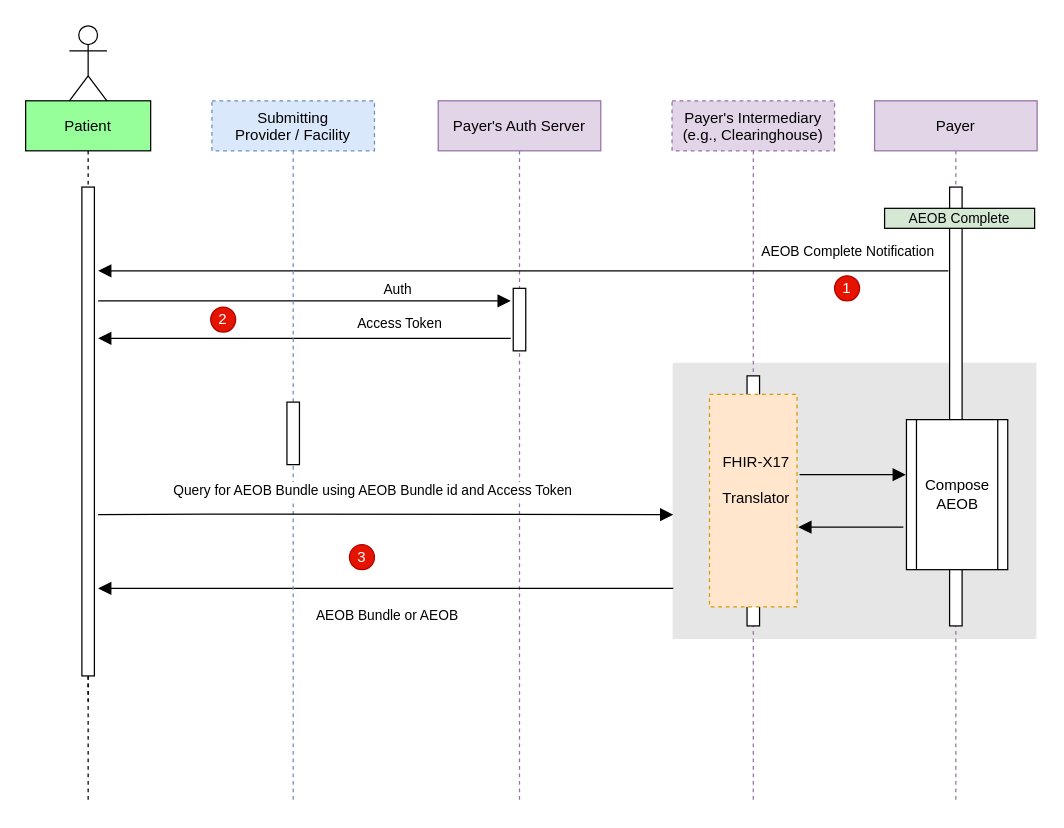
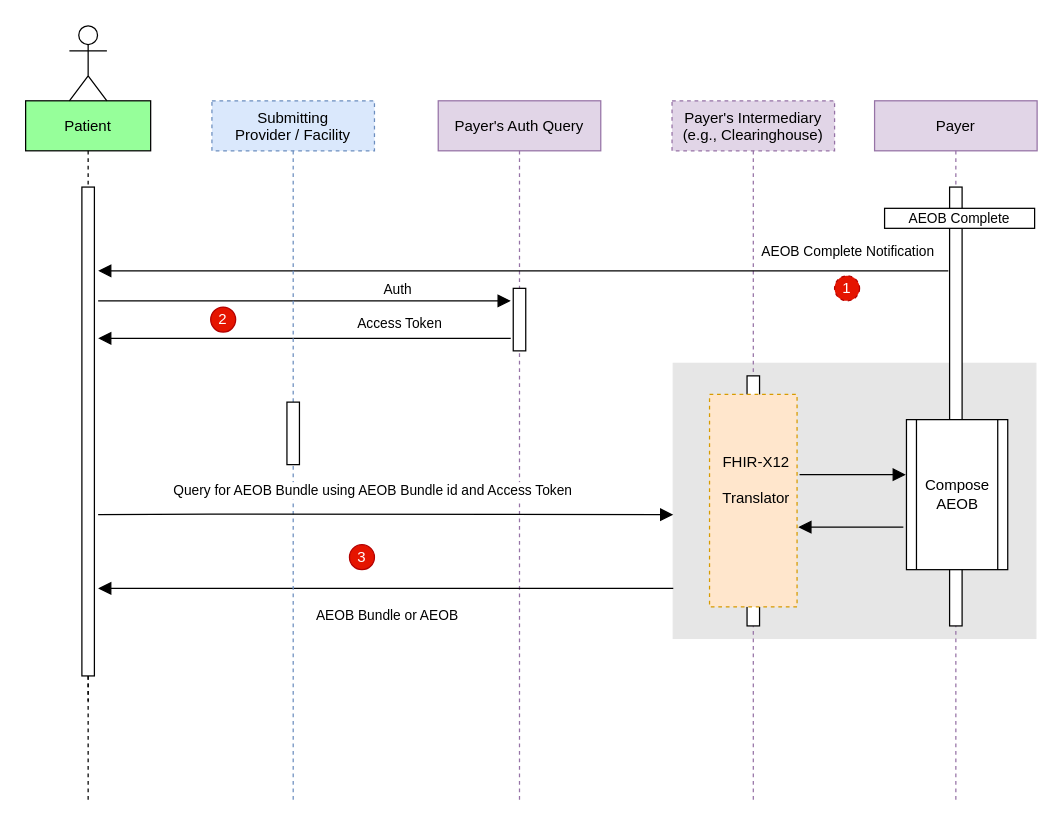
  <mxCell id="0" />
  <mxCell id="1" parent="0" />
  <mxCell id="2" value="Patient" style="shape=umlLifeline;perimeter=lifelinePerimeter;container=1;collapsible=0;recursiveResize=0;rounded=0;shadow=0;strokeWidth=1;fillColor=#96FF9A;" parent="1" vertex="1" treatAsSingle="0"><mxGeometry x="20" y="80" width="100" height="480" as="geometry" /></mxCell>
  <mxCell id="3" value="" style="points=[];perimeter=orthogonalPerimeter;rounded=0;shadow=0;strokeWidth=1;" parent="2" vertex="1"><mxGeometry x="45" y="69" width="10" height="391" as="geometry" /></mxCell>
- <mxCell id="4" value="Payer's Auth Server" style="shape=umlLifeline;perimeter=lifelinePerimeter;container=1;collapsible=0;recursiveResize=0;rounded=0;shadow=0;strokeWidth=1;fillColor=#e1d5e7;strokeColor=#9673a6;" parent="1" vertex="1" treatAsSingle="0"><mxGeometry x="350" y="80" width="130" height="560" as="geometry" /></mxCell>
+ <mxCell id="4" value="Payer's Auth Query" style="shape=umlLifeline;perimeter=lifelinePerimeter;container=1;collapsible=0;recursiveResize=0;rounded=0;shadow=0;strokeWidth=1;fillColor=#e1d5e7;strokeColor=#9673a6;" parent="1" vertex="1" treatAsSingle="0"><mxGeometry x="350" y="80" width="130" height="560" as="geometry" /></mxCell>
  <mxCell id="5" value="" style="points=[];perimeter=orthogonalPerimeter;rounded=0;shadow=0;strokeWidth=1;" parent="4" vertex="1"><mxGeometry x="60" y="150" width="10" height="50" as="geometry" /></mxCell>
  <mxCell id="6" value="" style="shape=umlActor;verticalLabelPosition=bottom;verticalAlign=top;html=1;outlineConnect=0;" parent="1" vertex="1"><mxGeometry x="55" y="20" width="30" height="60" as="geometry" /></mxCell>
  <mxCell id="7" style="edgeStyle=orthogonalEdgeStyle;rounded=0;orthogonalLoop=1;jettySize=auto;html=1;dashed=1;endArrow=none;endFill=0;" parent="1" source="3" edge="1"><mxGeometry relative="1" as="geometry"><mxPoint x="70" y="640" as="targetPoint" /></mxGeometry></mxCell>
- <mxCell id="8" value="1" style="ellipse;whiteSpace=wrap;html=1;aspect=fixed;fillColor=#e51400;strokeColor=#B20000;fontColor=#ffffff;" parent="1" vertex="1"><mxGeometry x="667" y="220" width="20" height="20" as="geometry" /></mxCell>
+ <mxCell id="8" value="1" style="ellipse;whiteSpace=wrap;html=1;aspect=fixed;fillColor=#e51400;strokeColor=#B20000;fontColor=#ffffff;dashed=1;" parent="1" vertex="1"><mxGeometry x="667" y="220" width="20" height="20" as="geometry" /></mxCell>
  <mxCell id="9" value="2" style="ellipse;whiteSpace=wrap;html=1;aspect=fixed;fillColor=#e51400;strokeColor=#B20000;fontColor=#ffffff;" parent="1" vertex="1"><mxGeometry x="168" y="245" width="20" height="20" as="geometry" /></mxCell>
  <mxCell id="10" value="" style="points=[];perimeter=orthogonalPerimeter;rounded=0;shadow=0;strokeWidth=1;fillColor=#E6E6E6;strokeColor=#E6E6E6;" parent="1" vertex="1"><mxGeometry x="538" y="290" width="290" height="220" as="geometry" /></mxCell>
  <mxCell id="11" value="Payer's Intermediary&#10;(e.g., Clearinghouse)" style="shape=umlLifeline;perimeter=lifelinePerimeter;container=1;collapsible=0;recursiveResize=0;rounded=0;shadow=0;strokeWidth=1;fillColor=#e1d5e7;strokeColor=#9673a6;dashed=1;" parent="1" vertex="1" treatAsSingle="0"><mxGeometry x="537" y="80" width="130" height="560" as="geometry" /></mxCell>
  <mxCell id="12" value="" style="points=[];perimeter=orthogonalPerimeter;rounded=0;shadow=0;strokeWidth=1;" parent="11" vertex="1"><mxGeometry x="60" y="220" width="10" height="200" as="geometry" /></mxCell>
  <mxCell id="13" value="Payer" style="shape=umlLifeline;perimeter=lifelinePerimeter;container=1;collapsible=0;recursiveResize=0;rounded=0;shadow=0;strokeWidth=1;fillColor=#e1d5e7;strokeColor=#9673a6;" parent="1" vertex="1" treatAsSingle="0"><mxGeometry x="699" y="80" width="130" height="560" as="geometry" /></mxCell>
  <mxCell id="14" value="" style="points=[];perimeter=orthogonalPerimeter;rounded=0;shadow=0;strokeWidth=1;" parent="13" vertex="1"><mxGeometry x="60" y="69" width="10" height="351" as="geometry" /></mxCell>
  <mxCell id="15" value="" style="group" parent="1" vertex="1" connectable="0"><mxGeometry x="569" y="318" width="70" height="170" as="geometry" /></mxCell>
  <mxCell id="16" value="" style="rounded=0;whiteSpace=wrap;html=1;fillColor=#ffe6cc;strokeColor=#d79b00;dashed=1;" parent="15" vertex="1"><mxGeometry x="-2" y="-3.188" width="70" height="170" as="geometry" /></mxCell>
- <mxCell id="17" value="&lt;font style=&quot;font-size: 12px ; font-weight: normal&quot;&gt;FHIR-X17&lt;br&gt;Translator&lt;/font&gt;" style="text;strokeColor=none;fillColor=none;html=1;fontSize=24;fontStyle=1;verticalAlign=middle;align=center;" parent="15" vertex="1"><mxGeometry y="32.229" width="70" height="56.667" as="geometry" /></mxCell>
+ <mxCell id="17" value="&lt;font style=&quot;font-size: 12px ; font-weight: normal&quot;&gt;FHIR-X12&lt;br&gt;Translator&lt;/font&gt;" style="text;strokeColor=none;fillColor=none;html=1;fontSize=24;fontStyle=1;verticalAlign=middle;align=center;" parent="15" vertex="1"><mxGeometry y="32.229" width="70" height="56.667" as="geometry" /></mxCell>
  <mxCell id="18" value="Compose AEOB" style="shape=process;whiteSpace=wrap;html=1;backgroundOutline=1;" parent="1" vertex="1"><mxGeometry x="724.5" y="335" width="81" height="120" as="geometry" /></mxCell>
  <mxCell id="19" value="AEOB Complete Notification" style="verticalAlign=bottom;endArrow=block;endSize=8;shadow=0;strokeWidth=1;endFill=1;" parent="1" edge="1"><mxGeometry x="-0.765" y="-6" relative="1" as="geometry"><mxPoint x="78" y="216" as="targetPoint" /><mxPoint x="758" y="216" as="sourcePoint" /><mxPoint as="offset" /></mxGeometry></mxCell>
  <mxCell id="20" value="" style="verticalAlign=bottom;endArrow=block;shadow=0;strokeWidth=1;labelBackgroundColor=none;entryX=-0.006;entryY=0.367;entryDx=0;entryDy=0;entryPerimeter=0;endSize=8;" parent="1" target="18" edge="1"><mxGeometry x="0.077" y="8" relative="1" as="geometry"><mxPoint x="639" y="379" as="sourcePoint" /><mxPoint x="764" y="379.5" as="targetPoint" /><Array as="points" /><mxPoint as="offset" /></mxGeometry></mxCell>
  <mxCell id="21" value="" style="verticalAlign=bottom;endArrow=block;shadow=0;strokeWidth=1;labelBackgroundColor=none;endSize=8;" parent="1" edge="1"><mxGeometry x="0.019" y="-7" relative="1" as="geometry"><mxPoint x="722" y="421" as="sourcePoint" /><mxPoint x="638" y="421" as="targetPoint" /><Array as="points" /><mxPoint as="offset" /></mxGeometry></mxCell>
  <mxCell id="22" value="3" style="ellipse;whiteSpace=wrap;html=1;aspect=fixed;fillColor=#e51400;strokeColor=#B20000;fontColor=#ffffff;" parent="1" vertex="1"><mxGeometry x="279" y="435" width="20" height="20" as="geometry" /></mxCell>
- <mxCell id="23" value="&lt;font style=&quot;font-size: 11px&quot;&gt;AEOB Complete&lt;/font&gt;" style="rounded=0;whiteSpace=wrap;html=1;fillColor=#d5e8d4;" parent="1" vertex="1"><mxGeometry x="707" y="166" width="120" height="16" as="geometry" /></mxCell>
+ <mxCell id="23" value="&lt;font style=&quot;font-size: 11px&quot;&gt;AEOB Complete&lt;/font&gt;" style="rounded=0;whiteSpace=wrap;html=1;" parent="1" vertex="1"><mxGeometry x="707" y="166" width="120" height="16" as="geometry" /></mxCell>
  <mxCell id="24" value="Auth" style="verticalAlign=bottom;endArrow=block;shadow=0;strokeWidth=1;endSize=8;" parent="1" edge="1"><mxGeometry x="0.455" relative="1" as="geometry"><mxPoint x="78" y="240" as="sourcePoint" /><mxPoint x="408" y="240" as="targetPoint" /><Array as="points"><mxPoint x="148" y="240" /></Array><mxPoint as="offset" /></mxGeometry></mxCell>
  <mxCell id="25" value="" style="verticalAlign=bottom;endArrow=block;shadow=0;strokeWidth=1;labelBackgroundColor=none;endSize=8;" parent="1" edge="1"><mxGeometry x="0.019" y="-7" relative="1" as="geometry"><mxPoint x="408" y="270" as="sourcePoint" /><mxPoint x="78" y="270" as="targetPoint" /><Array as="points" /><mxPoint as="offset" /></mxGeometry></mxCell>
  <mxCell id="26" value="Access Token" style="edgeLabel;html=1;align=center;verticalAlign=bottom;resizable=0;points=[];labelPosition=center;verticalLabelPosition=top;" parent="25" vertex="1" connectable="0"><mxGeometry x="0.321" y="-4" relative="1" as="geometry"><mxPoint x="128" as="offset" /></mxGeometry></mxCell>
  <mxCell id="27" value="" style="verticalAlign=bottom;endArrow=block;shadow=0;strokeWidth=1;labelBackgroundColor=none;endSize=8;" parent="1" edge="1"><mxGeometry x="0.019" y="-7" relative="1" as="geometry"><mxPoint x="538" y="470" as="sourcePoint" /><mxPoint x="78" y="470" as="targetPoint" /><Array as="points" /><mxPoint as="offset" /></mxGeometry></mxCell>
  <mxCell id="28" value="AEOB Bundle or AEOB" style="edgeLabel;html=1;align=center;verticalAlign=bottom;resizable=0;points=[];labelPosition=center;verticalLabelPosition=top;" parent="27" vertex="1" connectable="0"><mxGeometry x="0.321" y="-4" relative="1" as="geometry"><mxPoint x="74" y="34" as="offset" /></mxGeometry></mxCell>
  <mxCell id="29" value="Submitting&#10;Provider / Facility" style="shape=umlLifeline;perimeter=lifelinePerimeter;container=1;collapsible=0;recursiveResize=0;rounded=0;shadow=0;strokeWidth=1;fillColor=#dae8fc;strokeColor=#6c8ebf;dashed=1;" parent="1" vertex="1" treatAsSingle="0"><mxGeometry x="169" y="80" width="130" height="560" as="geometry" /></mxCell>
  <mxCell id="30" value="" style="points=[];perimeter=orthogonalPerimeter;rounded=0;shadow=0;strokeWidth=1;" parent="29" vertex="1"><mxGeometry x="60" y="241" width="10" height="50" as="geometry" /></mxCell>
  <mxCell id="31" value="Query for AEOB Bundle using AEOB Bundle id and Access Token" style="verticalAlign=bottom;endArrow=block;shadow=0;strokeWidth=1;endSize=8;" parent="1" edge="1"><mxGeometry x="-0.043" y="10" relative="1" as="geometry"><mxPoint x="78" y="411" as="sourcePoint" /><mxPoint x="538" y="411" as="targetPoint" /><Array as="points"><mxPoint x="178" y="410.5" /></Array><mxPoint as="offset" /></mxGeometry></mxCell>
